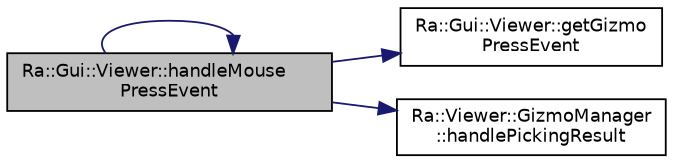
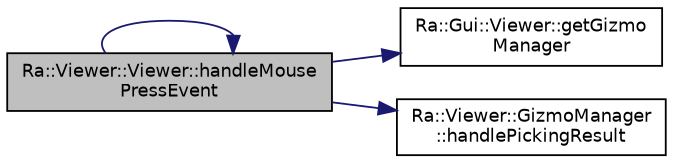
  digraph {
    rankdir=LR
    node [color=black fillcolor=white fontname=Helvetica fontsize=10 shape=record style=filled]
    edge [color=midnightblue fontname=Helvetica fontsize=10 labelfontname=Helvetica labelfontsize=10 style=solid]
-   n1 [fillcolor=grey75 fontcolor=black height=0.2 label="Ra::Gui::Viewer::handleMouse\lPressEvent" width=0.4]
-   n2 [height=0.2 label="Ra::Gui::Viewer::getGizmo\lPressEvent" width=0.4]
+   n1 [fillcolor=grey75 fontcolor=black height=0.2 label="Ra::Viewer::Viewer::handleMouse\lPressEvent" width=0.4]
+   n2 [height=0.2 label="Ra::Gui::Viewer::getGizmo\lManager" width=0.4]
    n3 [height=0.2 label="Ra::Viewer::GizmoManager\l::handlePickingResult" width=0.4]
    n1 -> n1
    n1 -> n2
    n1 -> n3
  }
